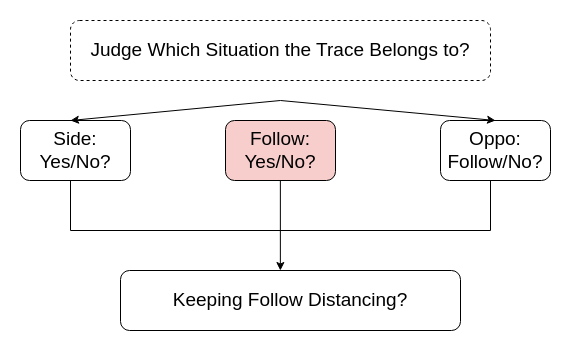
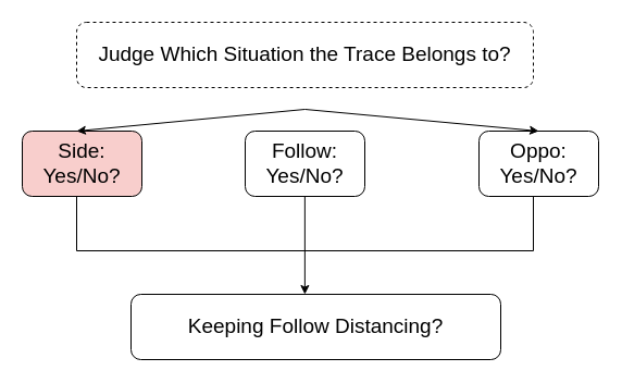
  <mxCell id="0" />
  <mxCell id="1" parent="0" />
  <mxCell id="2" value="&lt;font style=&quot;font-size: 19px&quot;&gt;Judge Which Situation the Trace Belongs to?&lt;/font&gt;" style="rounded=1;whiteSpace=wrap;html=1;dashed=1;" parent="1" vertex="1"><mxGeometry x="70" y="20" width="420" height="60" as="geometry" /></mxCell>
- <mxCell id="3" value="&lt;font style=&quot;font-size: 19px&quot;&gt;Follow: Yes/No?&lt;/font&gt;" style="rounded=1;whiteSpace=wrap;html=1;fillColor=#f8cecc;" parent="1" vertex="1"><mxGeometry x="225" y="120" width="110" height="60" as="geometry" /></mxCell>
- <mxCell id="4" value="&lt;font style=&quot;font-size: 19px&quot;&gt;Side: Yes/No?&lt;/font&gt;" style="rounded=1;whiteSpace=wrap;html=1;" parent="1" vertex="1"><mxGeometry x="20" y="120" width="110" height="60" as="geometry" /></mxCell>
- <mxCell id="5" value="&lt;font style=&quot;font-size: 19px&quot;&gt;Oppo: Follow/No?&lt;/font&gt;" style="rounded=1;whiteSpace=wrap;html=1;" parent="1" vertex="1"><mxGeometry x="440" y="120" width="110" height="60" as="geometry" /></mxCell>
+ <mxCell id="3" value="&lt;font style=&quot;font-size: 19px&quot;&gt;Follow: Yes/No?&lt;/font&gt;" style="rounded=1;whiteSpace=wrap;html=1;" parent="1" vertex="1"><mxGeometry x="225" y="120" width="110" height="60" as="geometry" /></mxCell>
+ <mxCell id="4" value="&lt;font style=&quot;font-size: 19px&quot;&gt;Side: Yes/No?&lt;/font&gt;" style="rounded=1;whiteSpace=wrap;html=1;fillColor=#f8cecc;" parent="1" vertex="1"><mxGeometry x="20" y="120" width="110" height="60" as="geometry" /></mxCell>
+ <mxCell id="5" value="&lt;font style=&quot;font-size: 19px&quot;&gt;Oppo: Yes/No?&lt;/font&gt;" style="rounded=1;whiteSpace=wrap;html=1;" parent="1" vertex="1"><mxGeometry x="440" y="120" width="110" height="60" as="geometry" /></mxCell>
  <mxCell id="6" value="" style="endArrow=classic;html=1;" parent="1" edge="1"><mxGeometry width="50" height="50" relative="1" as="geometry"><mxPoint x="280" y="100" as="sourcePoint" /><mxPoint x="70" y="120" as="targetPoint" /></mxGeometry></mxCell>
  <mxCell id="7" value="" style="endArrow=classic;html=1;entryX=0.5;entryY=0;entryDx=0;entryDy=0;" parent="1" target="5" edge="1"><mxGeometry width="50" height="50" relative="1" as="geometry"><mxPoint x="280" y="100" as="sourcePoint" /><mxPoint x="102.82" y="126.22" as="targetPoint" /></mxGeometry></mxCell>
  <mxCell id="8" value="" style="endArrow=none;html=1;" parent="1" edge="1"><mxGeometry width="50" height="50" relative="1" as="geometry"><mxPoint x="70" y="230" as="sourcePoint" /><mxPoint x="70" y="180" as="targetPoint" /></mxGeometry></mxCell>
  <mxCell id="9" value="" style="endArrow=none;html=1;entryX=0.5;entryY=1;entryDx=0;entryDy=0;" parent="1" edge="1"><mxGeometry width="50" height="50" relative="1" as="geometry"><mxPoint x="279.86" y="230" as="sourcePoint" /><mxPoint x="279.86" y="180" as="targetPoint" /></mxGeometry></mxCell>
  <mxCell id="10" value="" style="endArrow=none;html=1;entryX=0.5;entryY=1;entryDx=0;entryDy=0;" parent="1" edge="1"><mxGeometry width="50" height="50" relative="1" as="geometry"><mxPoint x="490" y="230" as="sourcePoint" /><mxPoint x="490" y="180" as="targetPoint" /></mxGeometry></mxCell>
  <mxCell id="11" value="" style="endArrow=none;html=1;" parent="1" edge="1"><mxGeometry width="50" height="50" relative="1" as="geometry"><mxPoint x="70" y="230" as="sourcePoint" /><mxPoint x="490" y="230" as="targetPoint" /></mxGeometry></mxCell>
  <mxCell id="12" value="" style="endArrow=classic;html=1;" parent="1" edge="1"><mxGeometry width="50" height="50" relative="1" as="geometry"><mxPoint x="279.86" y="230" as="sourcePoint" /><mxPoint x="279.86" y="270" as="targetPoint" /></mxGeometry></mxCell>
  <mxCell id="13" value="&lt;font style=&quot;font-size: 19px&quot;&gt;Keeping Follow Distancing?&lt;/font&gt;" style="rounded=1;whiteSpace=wrap;html=1;" parent="1" vertex="1"><mxGeometry x="120" y="270" width="340" height="60" as="geometry" /></mxCell>
